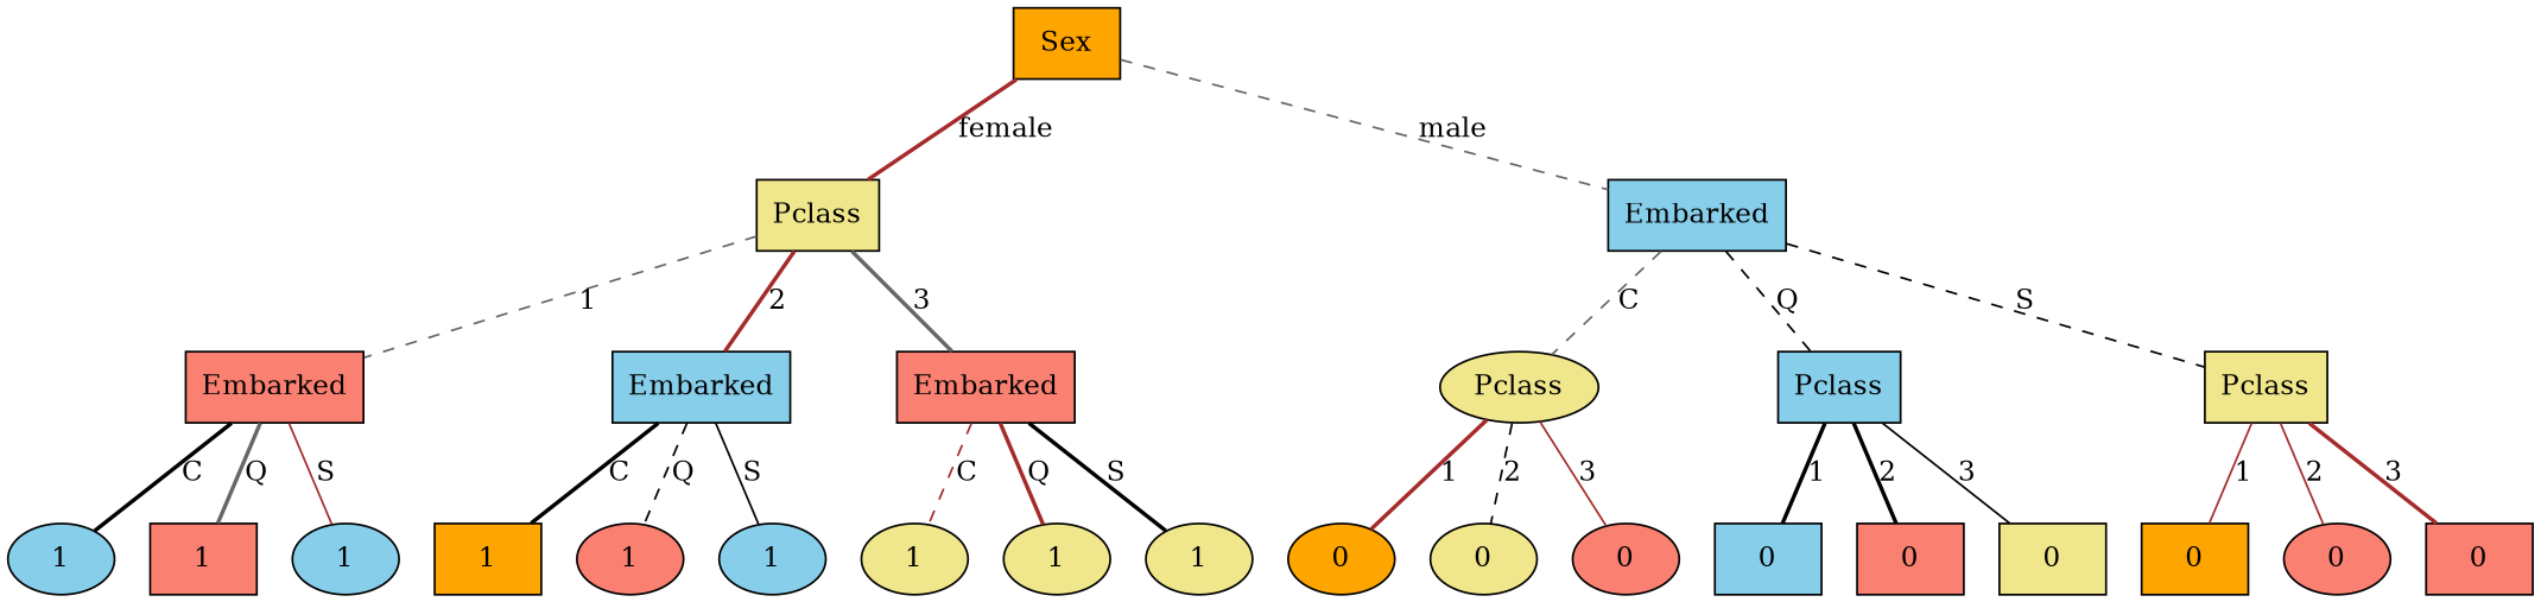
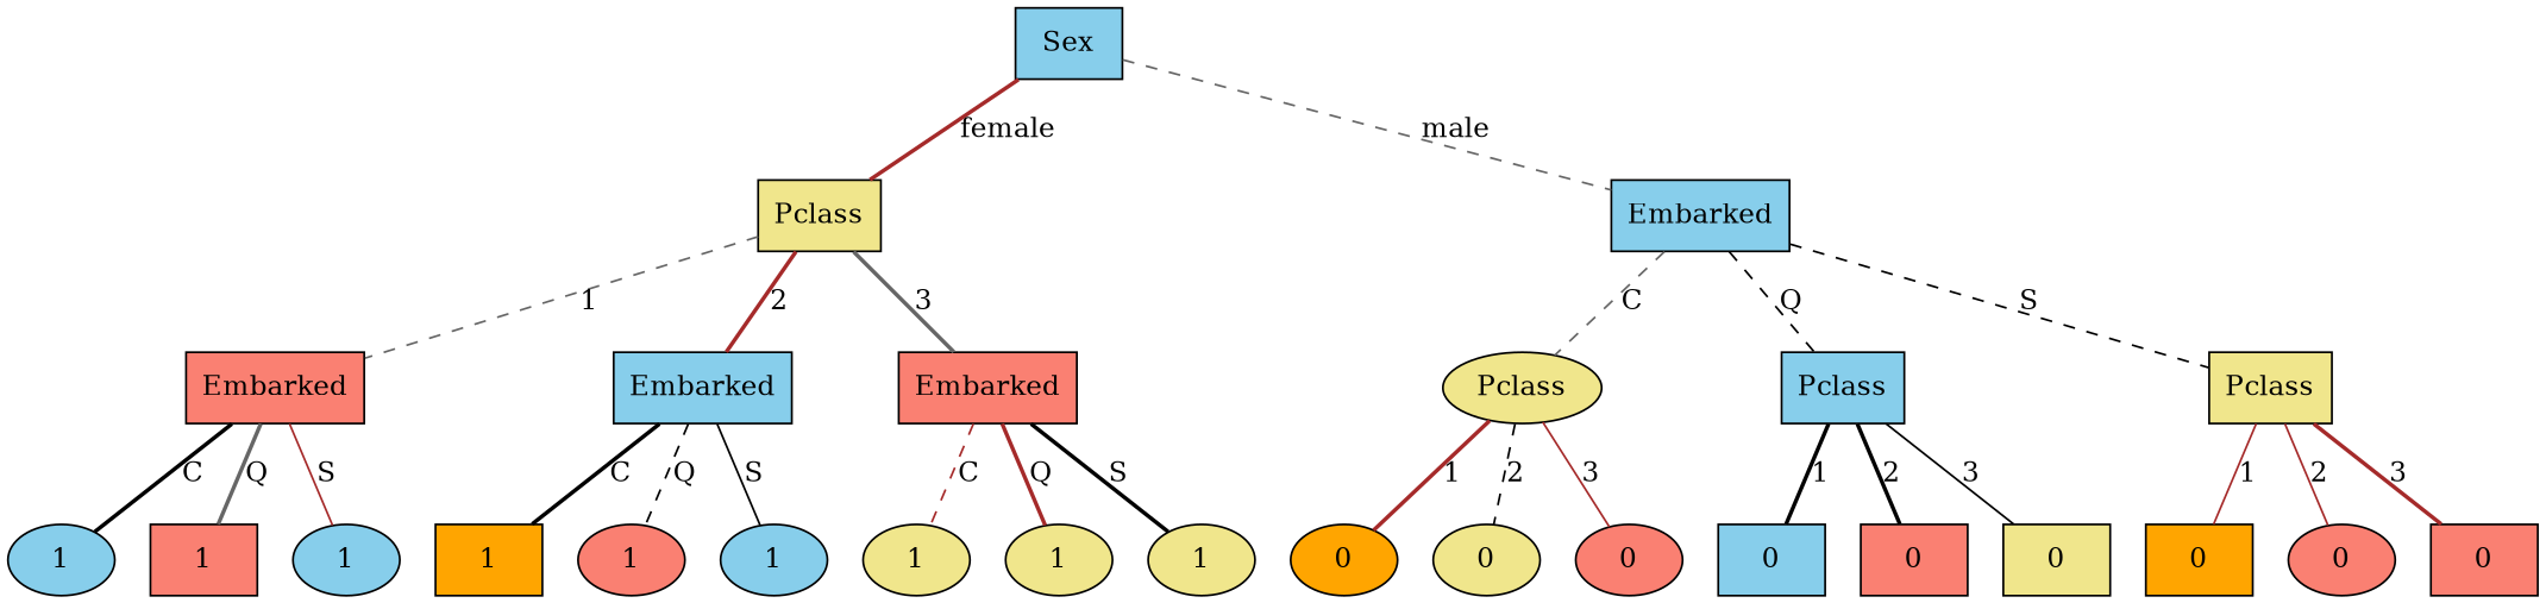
  graph {
    node [style=filled fillcolor=khaki shape=box]
    edge [color=black style=bold]
-   n1 [label=Sex fillcolor=orange]
+   n1 [label=Sex fillcolor=skyblue]
    n2 [label=Pclass]
    n3 [label=Embarked fillcolor=skyblue]
    n4 [label=Embarked fillcolor=salmon]
    n5 [label=Embarked fillcolor=skyblue]
    n6 [label=Embarked fillcolor=salmon]
    n7 [label=1 shape=ellipse fillcolor=skyblue]
    n8 [label=1 fillcolor=salmon]
    n9 [label=1 shape=ellipse fillcolor=skyblue]
    n10 [label=1 fillcolor=orange]
    n11 [label=1 shape=ellipse fillcolor=salmon]
    n12 [label=1 shape=ellipse fillcolor=skyblue]
    n13 [label=1 shape=ellipse]
    n14 [label=1 shape=ellipse]
    n15 [label=1 shape=ellipse]
    n16 [label=Pclass shape=ellipse]
    n17 [label=Pclass fillcolor=skyblue]
    n18 [label=Pclass]
    n19 [label=0 shape=ellipse fillcolor=orange]
    n20 [label=0 shape=ellipse]
    n21 [label=0 shape=ellipse fillcolor=salmon]
    n22 [label=0 fillcolor=skyblue]
    n23 [label=0 fillcolor=salmon]
    n24 [label=0]
    n25 [label=0 fillcolor=orange]
    n26 [label=0 shape=ellipse fillcolor=salmon]
    n27 [label=0 fillcolor=salmon]
    n1 -- n2 [label=female color=brown]
    n1 -- n3 [label=male color=gray40 style=dashed]
    n2 -- n4 [label=1 color=gray40 style=dashed]
    n2 -- n5 [label=2 color=brown]
    n2 -- n6 [label=3 color=gray40]
    n3 -- n16 [label=C color=gray40 style=dashed]
    n3 -- n17 [label=Q style=dashed]
    n3 -- n18 [label=S style=dashed]
    n4 -- n7 [label=C]
    n4 -- n8 [label=Q color=gray40]
    n4 -- n9 [label=S color=brown style=solid]
    n5 -- n10 [label=C]
    n5 -- n11 [label=Q style=dashed]
    n5 -- n12 [label=S style=solid]
    n6 -- n13 [label=C color=brown style=dashed]
    n6 -- n14 [label=Q color=brown]
    n6 -- n15 [label=S]
    n16 -- n19 [label=1 color=brown]
    n16 -- n20 [label=2 style=dashed]
    n16 -- n21 [label=3 color=brown style=solid]
    n17 -- n22 [label=1]
    n17 -- n23 [label=2]
    n17 -- n24 [label=3 style=solid]
    n18 -- n25 [label=1 color=brown style=solid]
    n18 -- n26 [label=2 color=brown style=solid]
    n18 -- n27 [label=3 color=brown]
  }
